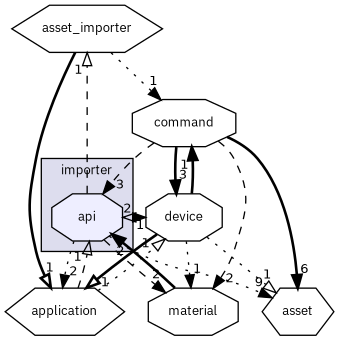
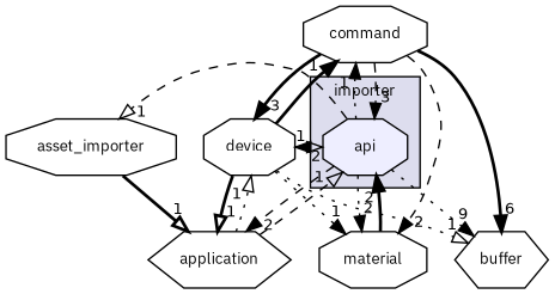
  digraph {
    compound=true
    fontname="IBM Plex Sans"
    node [fontname="IBM Plex Sans" fontsize=10 shape=octagon]
    edge [arrowhead=normal fontname="IBM Plex Sans" headlabel=1 labeldistance=1.5 labelfontname=Helvetica labelfontsize=10 style=dashed]
    n1 [fillcolor="#eeeeff" label=api pencolor=black style=filled]
    n2 [label=command]
-   n3 [label=asset_importer shape=hexagon]
+   n3 [label=asset_importer]
    n4 [label=application shape=hexagon]
    n5 [label=material]
    n6 [label=device]
-   n7 [label=asset shape=hexagon]
+   n7 [label=buffer shape=hexagon]
    subgraph cluster_1 {
      bgcolor="#ddddee"
      fontsize=10
      label=importer
      pencolor=black
      n1
    }
-   n3 -> n2 [style=dotted]
+   n1 -> n2 [style=dotted]
    n1 -> n3 [arrowhead=onormal]
-   n1 -> n4 [headlabel=2 style=dotted]
-   n1 -> n5 [headlabel=2]
+   n1 -> n4 [headlabel=2]
+   n1 -> n5 [headlabel=2 style=dotted]
    n1 -> n6 [headlabel=2 style=dotted]
    n1 -> n7 [headlabel=9 style=dotted]
    n2 -> n1 [headlabel=3]
    n2 -> n5 [headlabel=2]
    n2 -> n6 [headlabel=3 style=bold]
    n2 -> n7 [headlabel=6 style=bold]
    n3 -> n4 [arrowhead=onormal style=bold]
    n4 -> n1 [arrowhead=onormal]
    n4 -> n6 [arrowhead=onormal style=dotted]
    n5 -> n1 [headlabel=2 style=bold]
    n6 -> n1 [arrowhead=onormal]
    n6 -> n2 [style=bold]
    n6 -> n4 [arrowhead=onormal style=bold]
    n6 -> n5 [style=dotted]
    n6 -> n7 [arrowhead=onormal style=dotted]
  }
